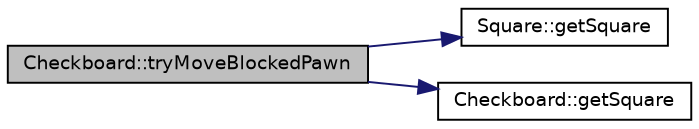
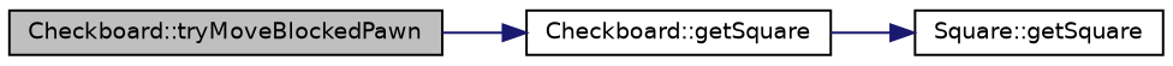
  digraph {
    rankdir=LR
    node [color=black fontname=Helvetica fontsize=10 shape=record]
    edge [color=midnightblue fontname=Helvetica fontsize=10 labelfontname=Helvetica labelfontsize=10 style=solid]
    n1 [fillcolor=grey75 fontcolor=black height=0.2 label="Checkboard::tryMoveBlockedPawn" style=filled width=0.4]
    n2 [height=0.2 label="Square::getSquare" width=0.4]
    n3 [height=0.2 label="Checkboard::getSquare" width=0.4]
-   n1 -> n2
+   n3 -> n2
    n1 -> n3
  }
